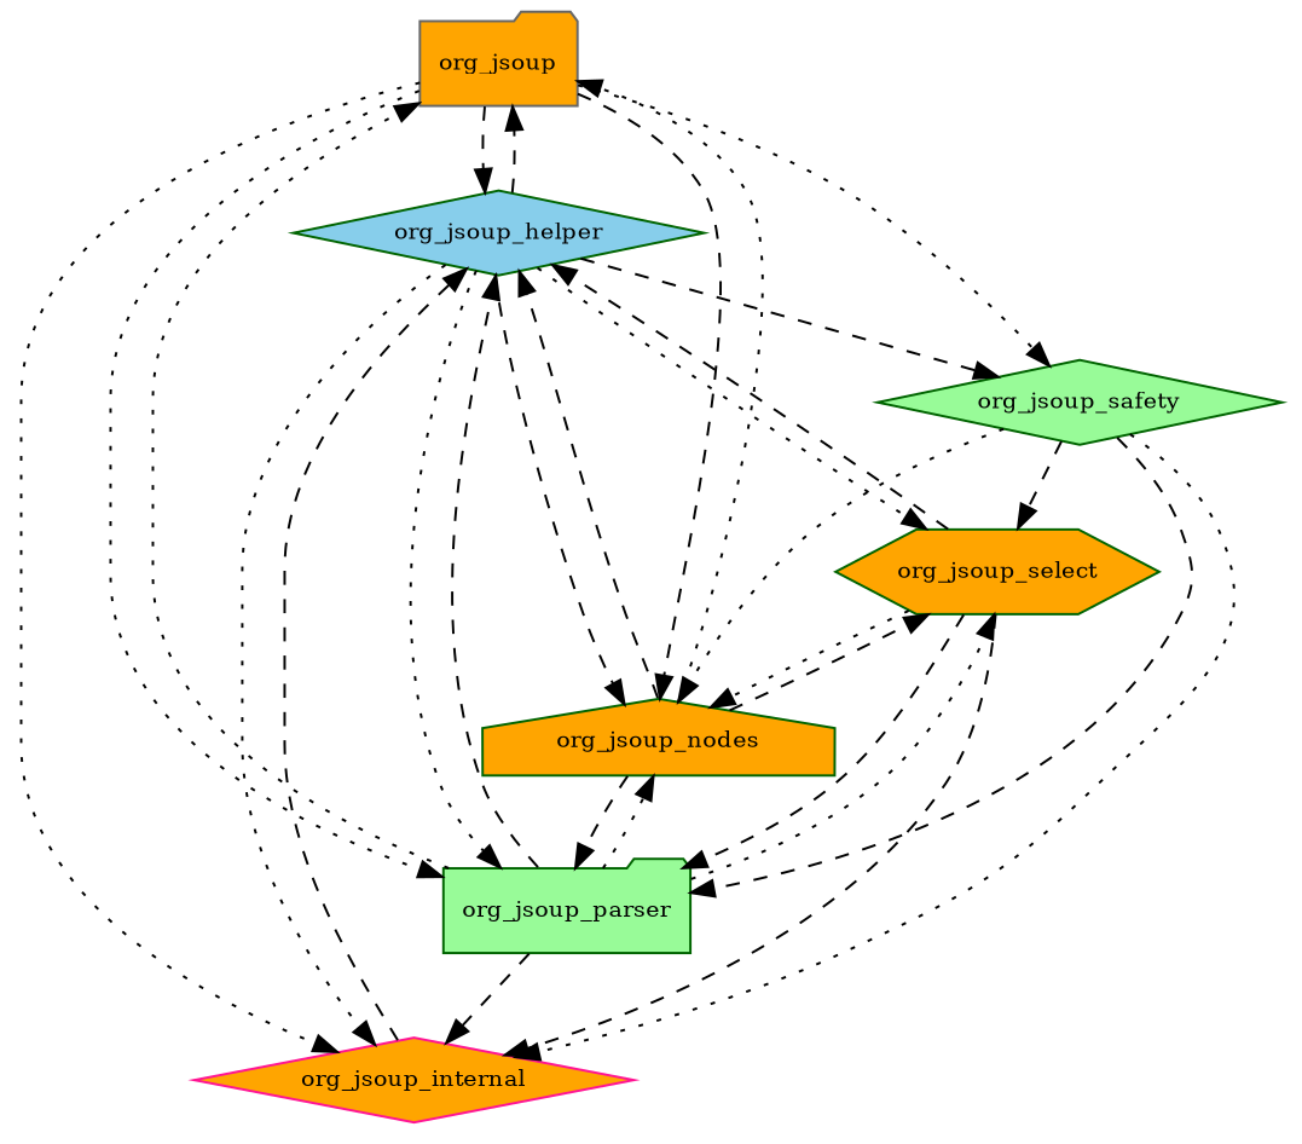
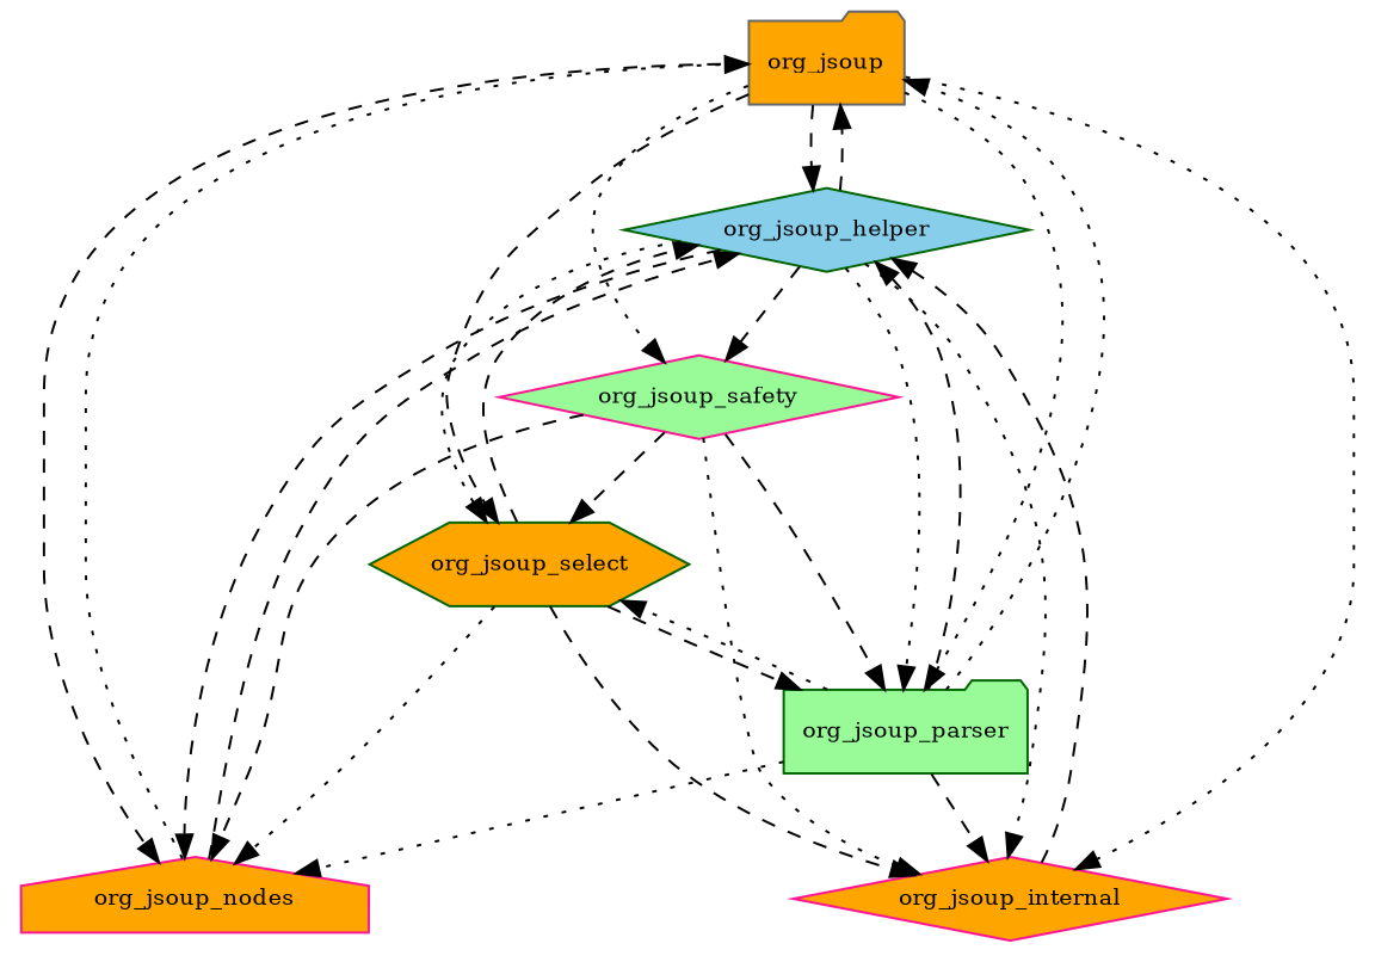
  digraph {
    node [color=darkgreen fillcolor=orange fontsize=10.0 shape=diamond style=filled]
    edge [style=dashed]
    org_jsoup [color=gray40 shape=folder]
    org_jsoup_helper [fillcolor=skyblue]
-   org_jsoup_nodes [shape=house]
+   org_jsoup_nodes [color=deeppink shape=house]
    org_jsoup_parser [fillcolor=palegreen shape=folder]
-   org_jsoup_safety [fillcolor=palegreen]
+   org_jsoup_safety [color=deeppink fillcolor=palegreen]
    org_jsoup_internal [color=deeppink]
    org_jsoup_select [shape=hexagon]
    org_jsoup -> org_jsoup_helper
    org_jsoup -> org_jsoup_nodes
    org_jsoup -> org_jsoup_parser [style=dotted]
    org_jsoup -> org_jsoup_safety [style=dotted]
    org_jsoup -> org_jsoup_internal [style=dotted]
    org_jsoup_helper -> org_jsoup
    org_jsoup_helper -> org_jsoup_nodes
    org_jsoup_helper -> org_jsoup_parser [style=dotted]
    org_jsoup_helper -> org_jsoup_safety
    org_jsoup_helper -> org_jsoup_internal [style=dotted]
    org_jsoup_helper -> org_jsoup_select [style=dotted]
    org_jsoup_nodes -> org_jsoup [style=dotted]
    org_jsoup_nodes -> org_jsoup_helper
-   org_jsoup_nodes -> org_jsoup_parser
-   org_jsoup_nodes -> org_jsoup_select
+   org_jsoup -> org_jsoup_select
    org_jsoup_parser -> org_jsoup [style=dotted]
    org_jsoup_parser -> org_jsoup_helper
    org_jsoup_parser -> org_jsoup_nodes [style=dotted]
    org_jsoup_parser -> org_jsoup_internal
    org_jsoup_parser -> org_jsoup_select [style=dotted]
-   org_jsoup_safety -> org_jsoup_nodes [style=dotted]
+   org_jsoup_safety -> org_jsoup_nodes
    org_jsoup_safety -> org_jsoup_parser
    org_jsoup_safety -> org_jsoup_internal [style=dotted]
    org_jsoup_safety -> org_jsoup_select
    org_jsoup_internal -> org_jsoup_helper
    org_jsoup_select -> org_jsoup_helper
    org_jsoup_select -> org_jsoup_nodes [style=dotted]
    org_jsoup_select -> org_jsoup_parser
    org_jsoup_select -> org_jsoup_internal
  }
